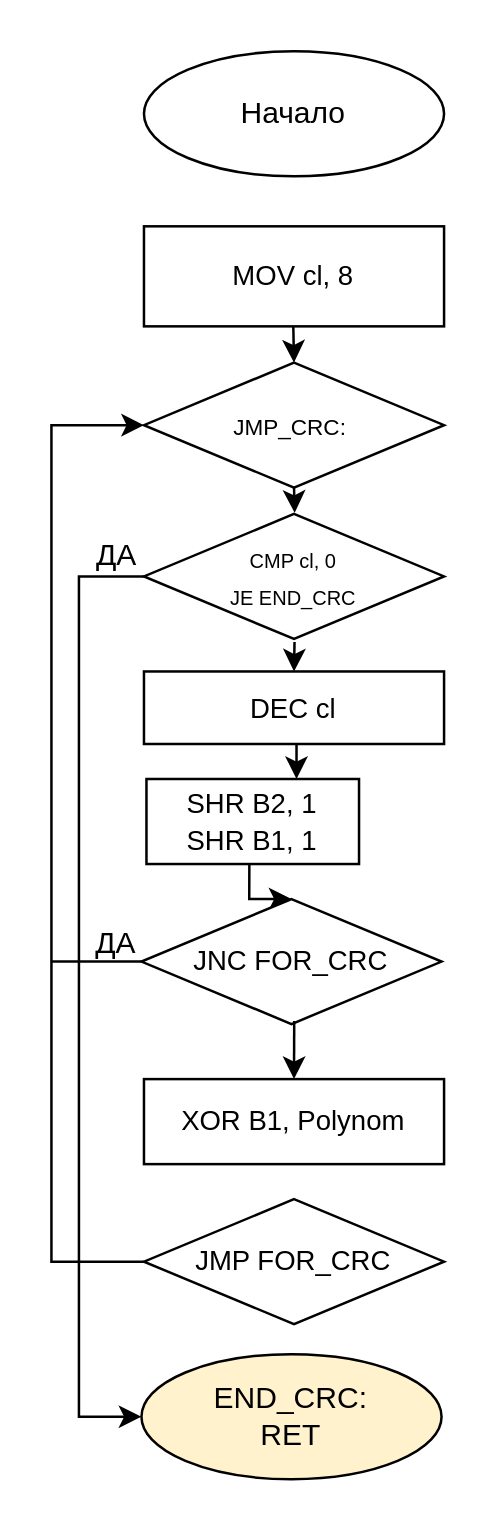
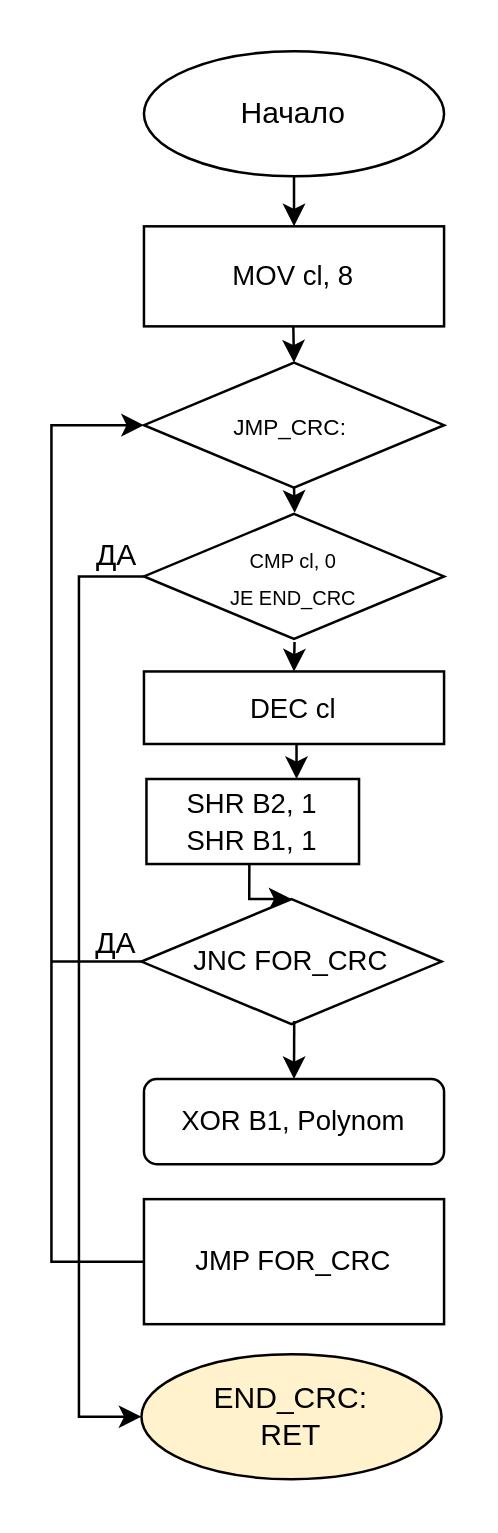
  <mxCell id="0" />
  <mxCell id="1" parent="0" />
+ <mxCell id="2" style="edgeStyle=orthogonalEdgeStyle;rounded=0;orthogonalLoop=1;jettySize=auto;html=1;exitX=0.5;exitY=1;exitDx=0;exitDy=0;entryX=0.5;entryY=0;entryDx=0;entryDy=0;" edge="1" parent="1" source="3" target="4"><mxGeometry relative="1" as="geometry" /></mxCell>
  <mxCell id="3" value="Начало" style="ellipse;whiteSpace=wrap;html=1;" vertex="1" parent="1"><mxGeometry x="57" y="20" width="120" height="50" as="geometry" /></mxCell>
  <mxCell id="4" value="&lt;font style=&quot;font-size: 11px&quot;&gt;MOV cl, 8&lt;/font&gt;" style="rounded=0;whiteSpace=wrap;html=1;" vertex="1" parent="1"><mxGeometry x="57" y="90" width="120" height="40" as="geometry" /></mxCell>
  <mxCell id="5" style="edgeStyle=orthogonalEdgeStyle;rounded=0;orthogonalLoop=1;jettySize=auto;html=1;exitX=0.5;exitY=1;exitDx=0;exitDy=0;entryX=0.5;entryY=0;entryDx=0;entryDy=0;" edge="1" parent="1" target="8"><mxGeometry relative="1" as="geometry"><mxPoint x="116.714" y="129.929" as="sourcePoint" /></mxGeometry></mxCell>
  <mxCell id="6" style="edgeStyle=orthogonalEdgeStyle;rounded=0;orthogonalLoop=1;jettySize=auto;html=1;exitX=0.5;exitY=1;exitDx=0;exitDy=0;entryX=0.5;entryY=0;entryDx=0;entryDy=0;" edge="1" parent="1" source="8"><mxGeometry relative="1" as="geometry"><mxPoint x="117.286" y="204.571" as="targetPoint" /></mxGeometry></mxCell>
  <mxCell id="7" style="edgeStyle=orthogonalEdgeStyle;rounded=0;orthogonalLoop=1;jettySize=auto;html=1;entryX=0;entryY=0.5;entryDx=0;entryDy=0;startArrow=classic;startFill=1;endArrow=none;endFill=0;exitX=0;exitY=0.5;exitDx=0;exitDy=0;" edge="1" parent="1" source="8" target="21"><mxGeometry relative="1" as="geometry"><mxPoint x="49" y="170" as="sourcePoint" /><Array as="points"><mxPoint x="20" y="170" /><mxPoint x="20" y="504" /></Array></mxGeometry></mxCell>
  <mxCell id="8" value="&lt;font style=&quot;font-size: 9px&quot;&gt;JMP_CRC:&amp;nbsp;&lt;/font&gt;" style="rhombus;whiteSpace=wrap;html=1;" vertex="1" parent="1"><mxGeometry x="57" y="144.5" width="120" height="50" as="geometry" /></mxCell>
  <mxCell id="9" style="edgeStyle=orthogonalEdgeStyle;rounded=0;orthogonalLoop=1;jettySize=auto;html=1;entryX=0;entryY=0.5;entryDx=0;entryDy=0;startArrow=classic;startFill=1;endArrow=none;endFill=0;" edge="1" parent="1" source="10" target="11"><mxGeometry relative="1" as="geometry"><Array as="points"><mxPoint x="31" y="566" /><mxPoint x="31" y="230" /></Array></mxGeometry></mxCell>
  <mxCell id="10" value="END_CRC:&lt;br&gt;RET" style="ellipse;whiteSpace=wrap;html=1;fillColor=#fff2cc;" vertex="1" parent="1"><mxGeometry x="56" y="541" width="120" height="50" as="geometry" /></mxCell>
  <mxCell id="11" value="&lt;font style=&quot;font-size: 8px&quot;&gt;CMP cl, 0&lt;br&gt;JE END_CRC&lt;br&gt;&lt;/font&gt;" style="rhombus;whiteSpace=wrap;html=1;" vertex="1" parent="1"><mxGeometry x="57" y="205" width="120" height="50" as="geometry" /></mxCell>
  <mxCell id="12" value="&amp;nbsp;ДА" style="text;html=1;resizable=0;points=[];autosize=1;align=left;verticalAlign=top;spacingTop=-4;" vertex="1" parent="1"><mxGeometry x="33" y="212" width="30" height="15" as="geometry" /></mxCell>
  <mxCell id="13" style="edgeStyle=orthogonalEdgeStyle;rounded=0;orthogonalLoop=1;jettySize=auto;html=1;exitX=0.5;exitY=0;exitDx=0;exitDy=0;startArrow=classic;startFill=1;endArrow=none;endFill=0;" edge="1" parent="1" source="14"><mxGeometry relative="1" as="geometry"><mxPoint x="117.2" y="256.2" as="targetPoint" /></mxGeometry></mxCell>
  <mxCell id="14" value="&lt;font style=&quot;font-size: 11px&quot;&gt;DEC cl&lt;/font&gt;" style="rounded=0;whiteSpace=wrap;html=1;" vertex="1" parent="1"><mxGeometry x="57" y="268" width="120" height="29" as="geometry" /></mxCell>
  <mxCell id="15" style="edgeStyle=orthogonalEdgeStyle;rounded=0;orthogonalLoop=1;jettySize=auto;html=1;startArrow=classic;startFill=1;endArrow=none;endFill=0;" edge="1" parent="1" source="16"><mxGeometry relative="1" as="geometry"><mxPoint x="118" y="297" as="targetPoint" /><Array as="points"><mxPoint x="118" y="297" /></Array></mxGeometry></mxCell>
  <mxCell id="16" value="&lt;span style=&quot;font-size: 11px&quot;&gt;SHR B2, 1&lt;br&gt;SHR B1, 1&lt;br&gt;&lt;/span&gt;" style="rounded=0;whiteSpace=wrap;html=1;" vertex="1" parent="1"><mxGeometry x="58" y="311" width="85" height="34" as="geometry" /></mxCell>
  <mxCell id="17" style="edgeStyle=orthogonalEdgeStyle;rounded=0;orthogonalLoop=1;jettySize=auto;html=1;exitX=0.5;exitY=0;exitDx=0;exitDy=0;entryX=0.484;entryY=1.008;entryDx=0;entryDy=0;entryPerimeter=0;startArrow=classic;startFill=1;endArrow=none;endFill=0;" edge="1" parent="1" source="18" target="16"><mxGeometry relative="1" as="geometry" /></mxCell>
  <mxCell id="18" value="&lt;font style=&quot;font-size: 11px&quot;&gt;JNC FOR_CRC&lt;br&gt;&lt;/font&gt;" style="rhombus;whiteSpace=wrap;html=1;" vertex="1" parent="1"><mxGeometry x="56" y="359" width="120" height="50" as="geometry" /></mxCell>
  <mxCell id="19" style="edgeStyle=orthogonalEdgeStyle;rounded=0;orthogonalLoop=1;jettySize=auto;html=1;exitX=0.5;exitY=0;exitDx=0;exitDy=0;startArrow=classic;startFill=1;endArrow=none;endFill=0;entryX=0.509;entryY=0.976;entryDx=0;entryDy=0;entryPerimeter=0;" edge="1" parent="1" source="20" target="18"><mxGeometry relative="1" as="geometry"><mxPoint x="117" y="412" as="targetPoint" /></mxGeometry></mxCell>
- <mxCell id="20" value="&lt;span style=&quot;font-size: 11px&quot;&gt;XOR B1, Polynom&lt;br&gt;&lt;/span&gt;" style="rounded=0;whiteSpace=wrap;html=1;" vertex="1" parent="1"><mxGeometry x="57" y="431" width="120" height="34" as="geometry" /></mxCell>
- <mxCell id="21" value="&lt;font style=&quot;font-size: 11px&quot;&gt;JMP FOR_CRC&lt;br&gt;&lt;/font&gt;" style="rhombus;whiteSpace=wrap;html=1;" vertex="1" parent="1"><mxGeometry x="57" y="479" width="120" height="50" as="geometry" /></mxCell>
+ <mxCell id="20" value="&lt;span style=&quot;font-size: 11px&quot;&gt;XOR B1, Polynom&lt;br&gt;&lt;/span&gt;" style="whiteSpace=wrap;html=1;rounded=1;" vertex="1" parent="1"><mxGeometry x="57" y="431" width="120" height="34" as="geometry" /></mxCell>
+ <mxCell id="21" value="&lt;font style=&quot;font-size: 11px&quot;&gt;JMP FOR_CRC&lt;br&gt;&lt;/font&gt;" style="whiteSpace=wrap;html=1;rounded=0;" vertex="1" parent="1"><mxGeometry x="57" y="479" width="120" height="50" as="geometry" /></mxCell>
  <mxCell id="22" value="" style="endArrow=none;html=1;entryX=0;entryY=0.5;entryDx=0;entryDy=0;" edge="1" parent="1" target="18"><mxGeometry width="50" height="50" relative="1" as="geometry"><mxPoint x="20" y="384" as="sourcePoint" /><mxPoint x="46" y="384" as="targetPoint" /></mxGeometry></mxCell>
  <mxCell id="23" value="ДА" style="text;html=1;resizable=0;points=[];autosize=1;align=left;verticalAlign=top;spacingTop=-4;" vertex="1" parent="1"><mxGeometry x="36" y="367" width="27" height="15" as="geometry" /></mxCell>
